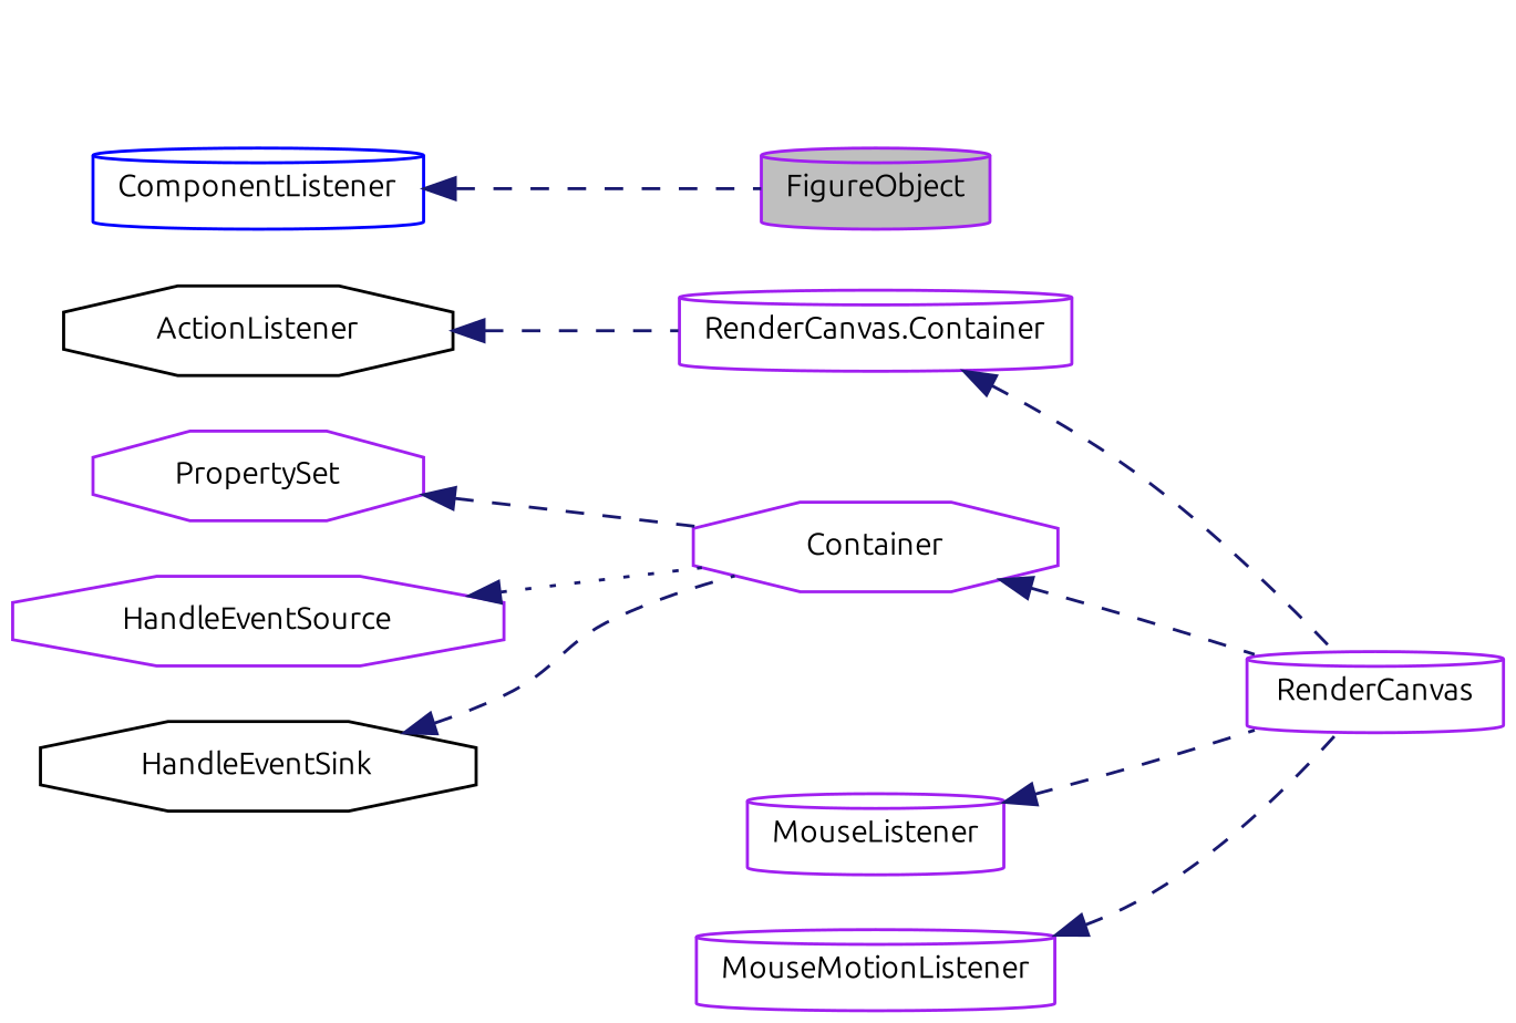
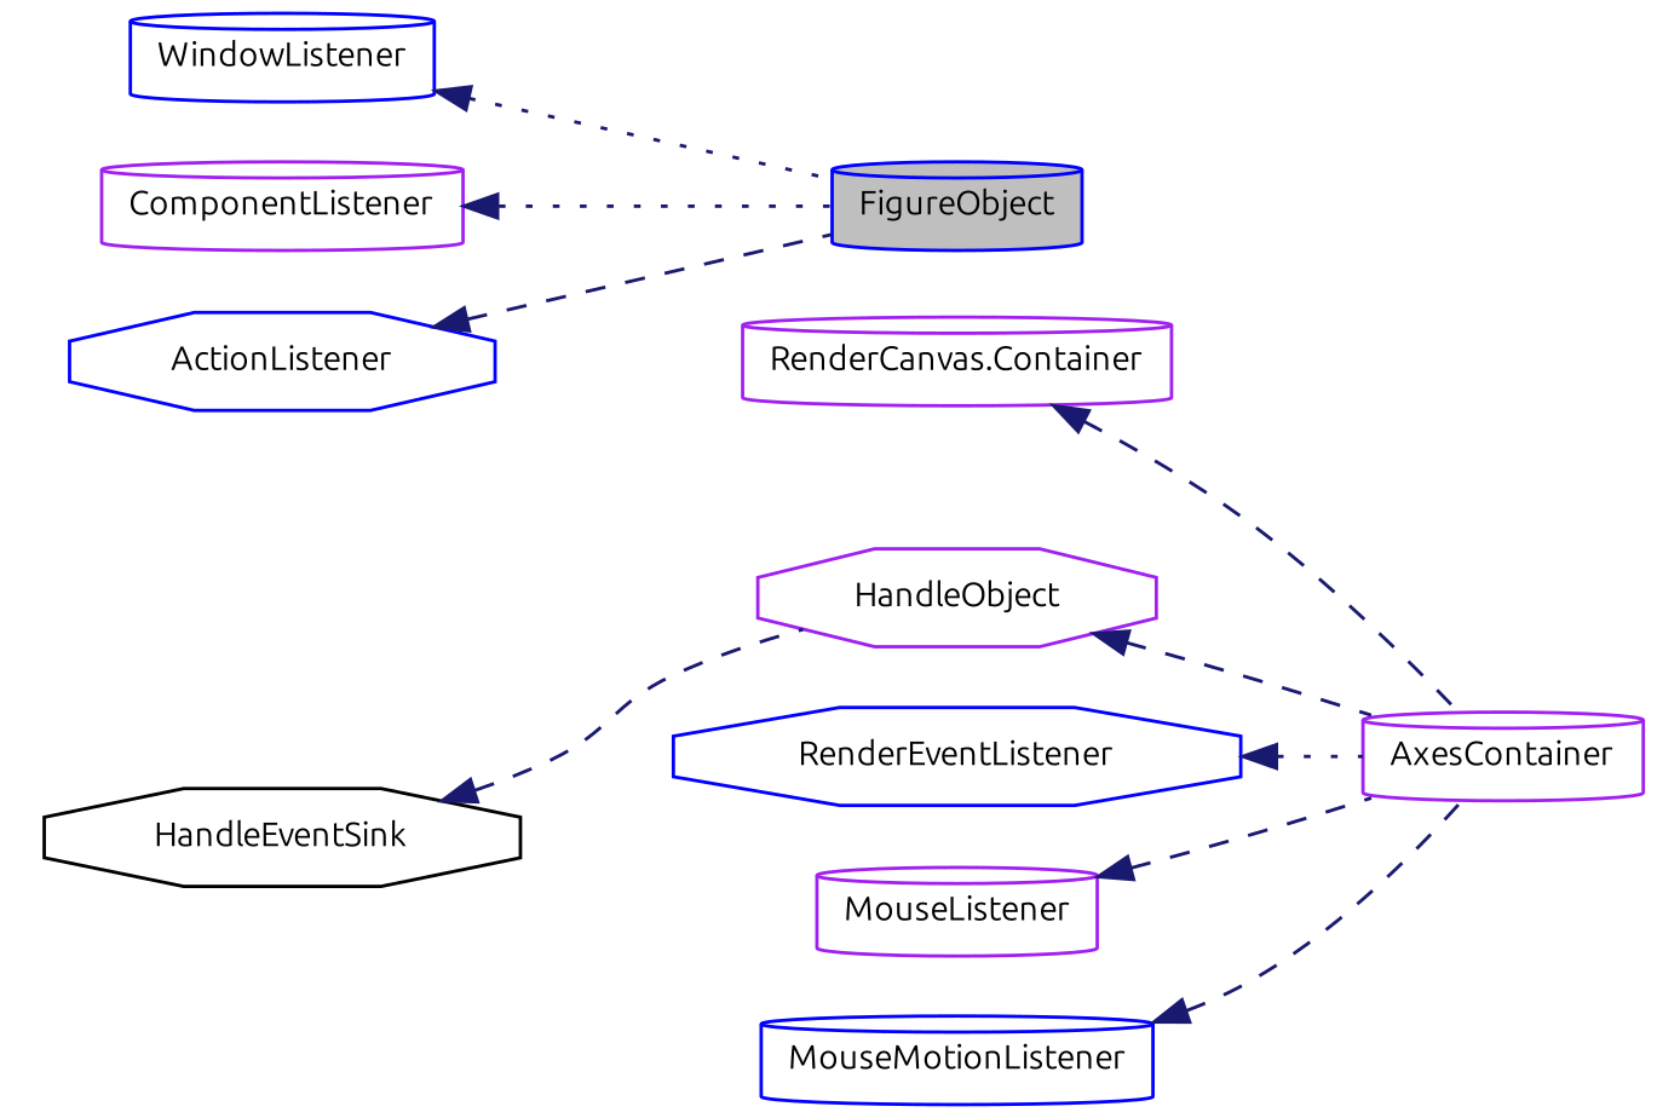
  digraph {
    fontname=Ubuntu
    rankdir=LR
    node [color=purple fillcolor=white fontname=Ubuntu fontsize=10 shape=cylinder style=filled]
    edge [color=midnightblue dir=back fontname=Ubuntu fontsize=10 labelfontname=FreeSans labelfontsize=10 style=dashed]
-   n1 [fillcolor=grey75 fontcolor=black height=0.2 label=FigureObject width=0.4]
-   n2 [height=0.2 label=RenderCanvas width=0.4]
-   n3 [height=0.2 label=Container shape=octagon width=0.4]
-   n4 [height=0.2 label=PropertySet shape=octagon width=0.4]
-   n5 [height=0.2 label=HandleEventSource shape=octagon width=0.4]
+   n1 [color=blue fillcolor=grey75 fontcolor=black height=0.2 label=FigureObject width=0.4]
+   n2 [height=0.2 label=AxesContainer width=0.4]
+   n3 [height=0.2 label=HandleObject shape=octagon width=0.4]
    n6 [color=black height=0.2 label=HandleEventSink shape=octagon width=0.4]
+   n7 [color=blue height=0.2 label=RenderEventListener shape=octagon width=0.4]
    n8 [height=0.2 label=MouseListener width=0.4]
-   n9 [height=0.2 label=MouseMotionListener width=0.4]
+   n9 [color=blue height=0.2 label=MouseMotionListener width=0.4]
    n10 [height=0.2 label="RenderCanvas.Container" width=0.4]
-   n12 [color=blue height=0.2 label=ComponentListener width=0.4]
-   n13 [color=black height=0.2 label=ActionListener shape=octagon width=0.4]
+   n11 [color=blue height=0.2 label=WindowListener width=0.4]
+   n12 [height=0.2 label=ComponentListener width=0.4]
+   n13 [color=blue height=0.2 label=ActionListener shape=octagon width=0.4]
    n3 -> n2
-   n4 -> n3
-   n5 -> n3 [style=dotted]
    n6 -> n3
+   n7 -> n2 [style=dotted]
    n8 -> n2
    n9 -> n2
    n10 -> n2
-   n12 -> n1
-   n13 -> n10
+   n11 -> n1 [style=dotted]
+   n12 -> n1 [style=dotted]
+   n13 -> n1
  }
